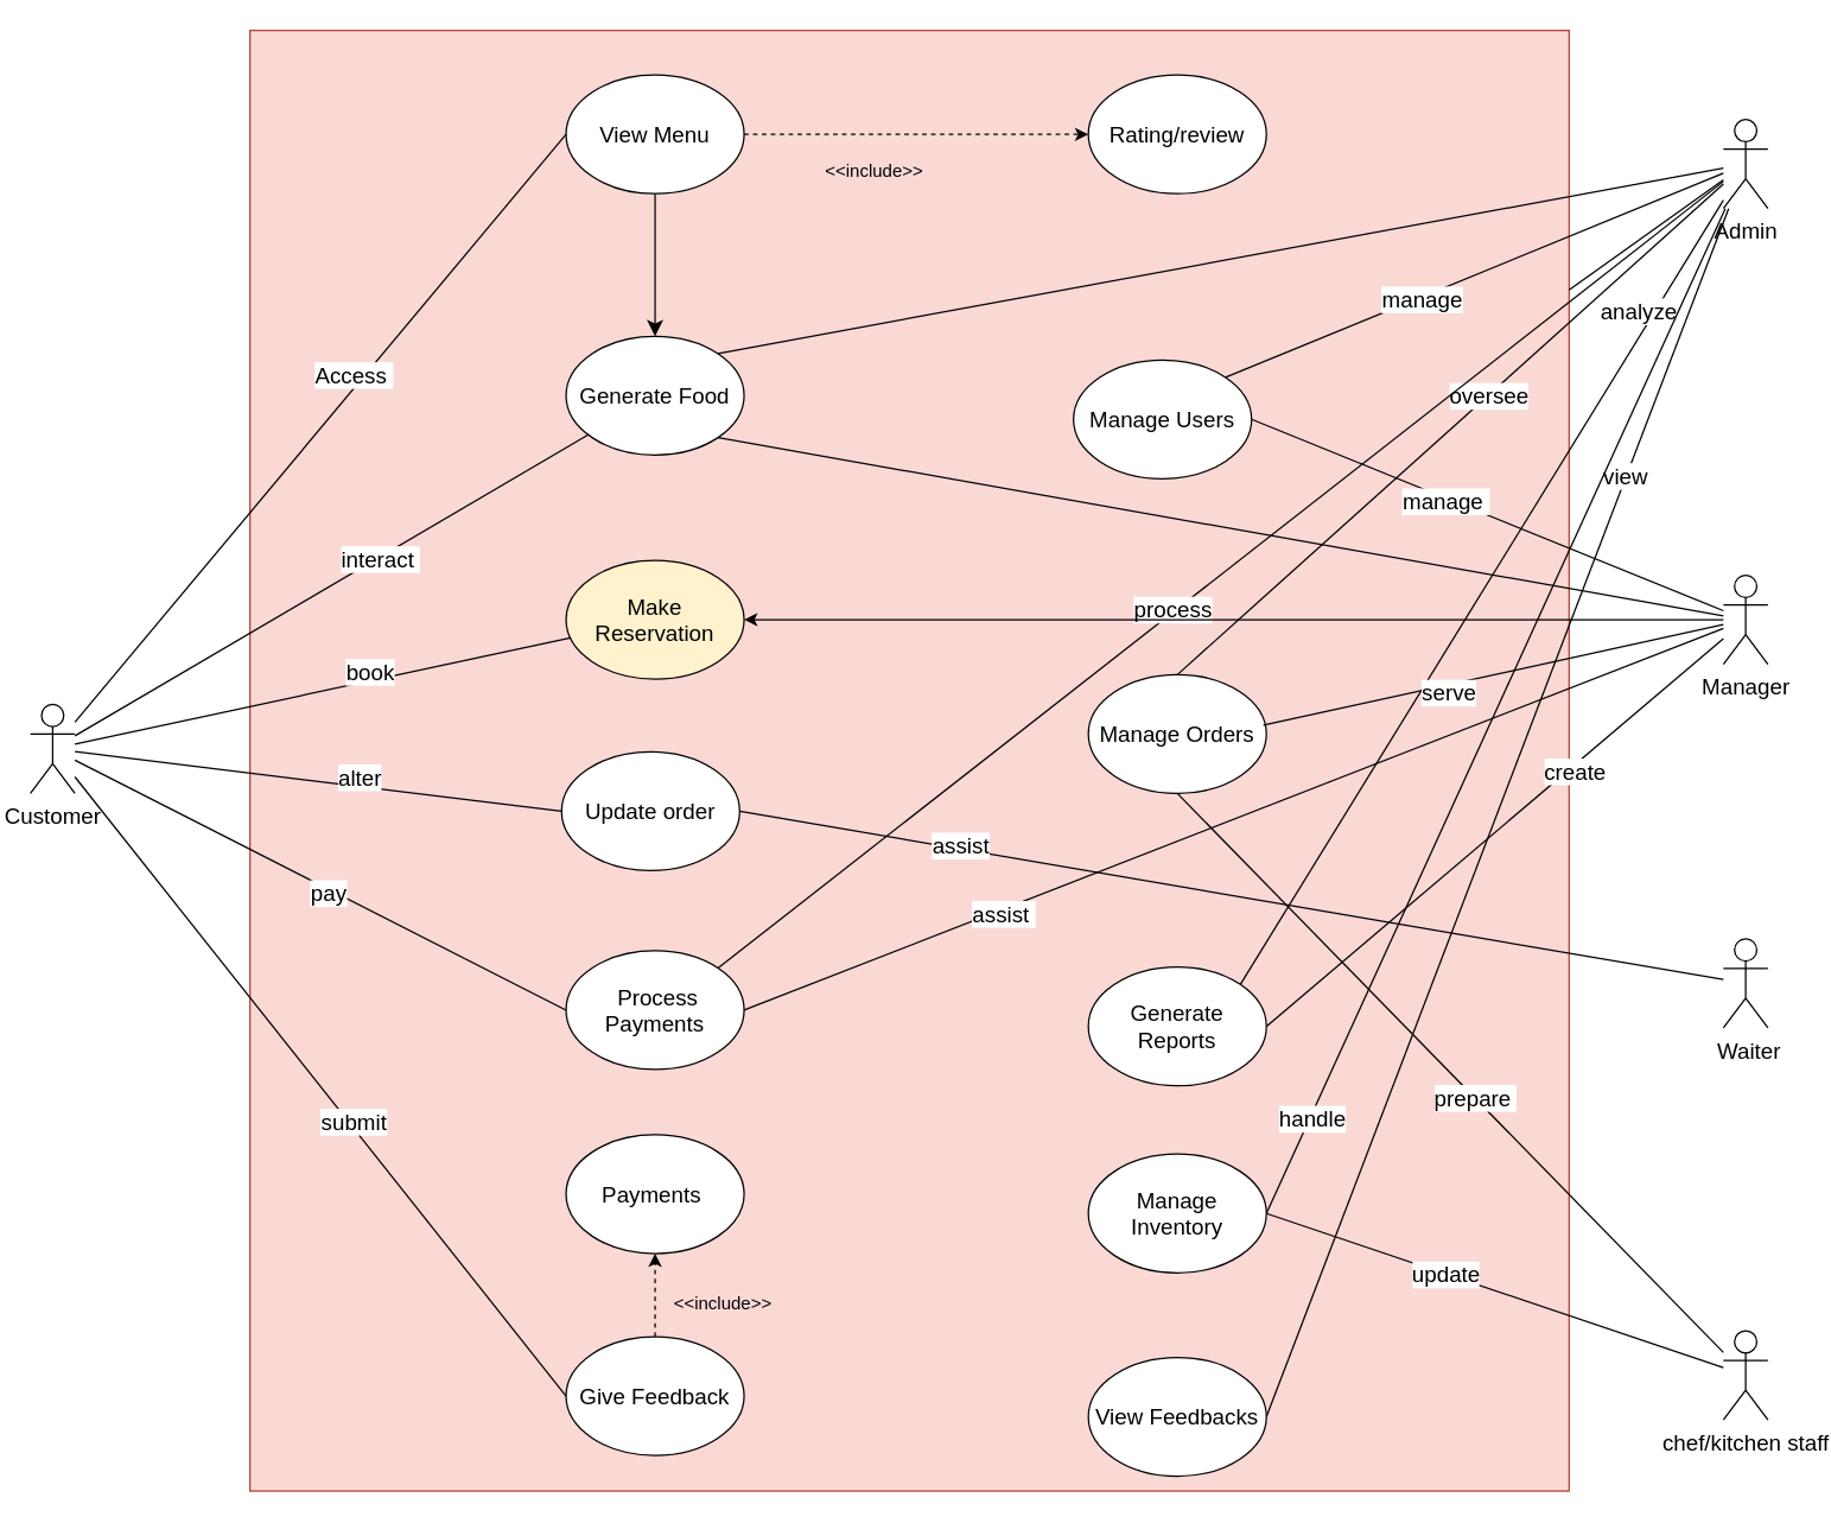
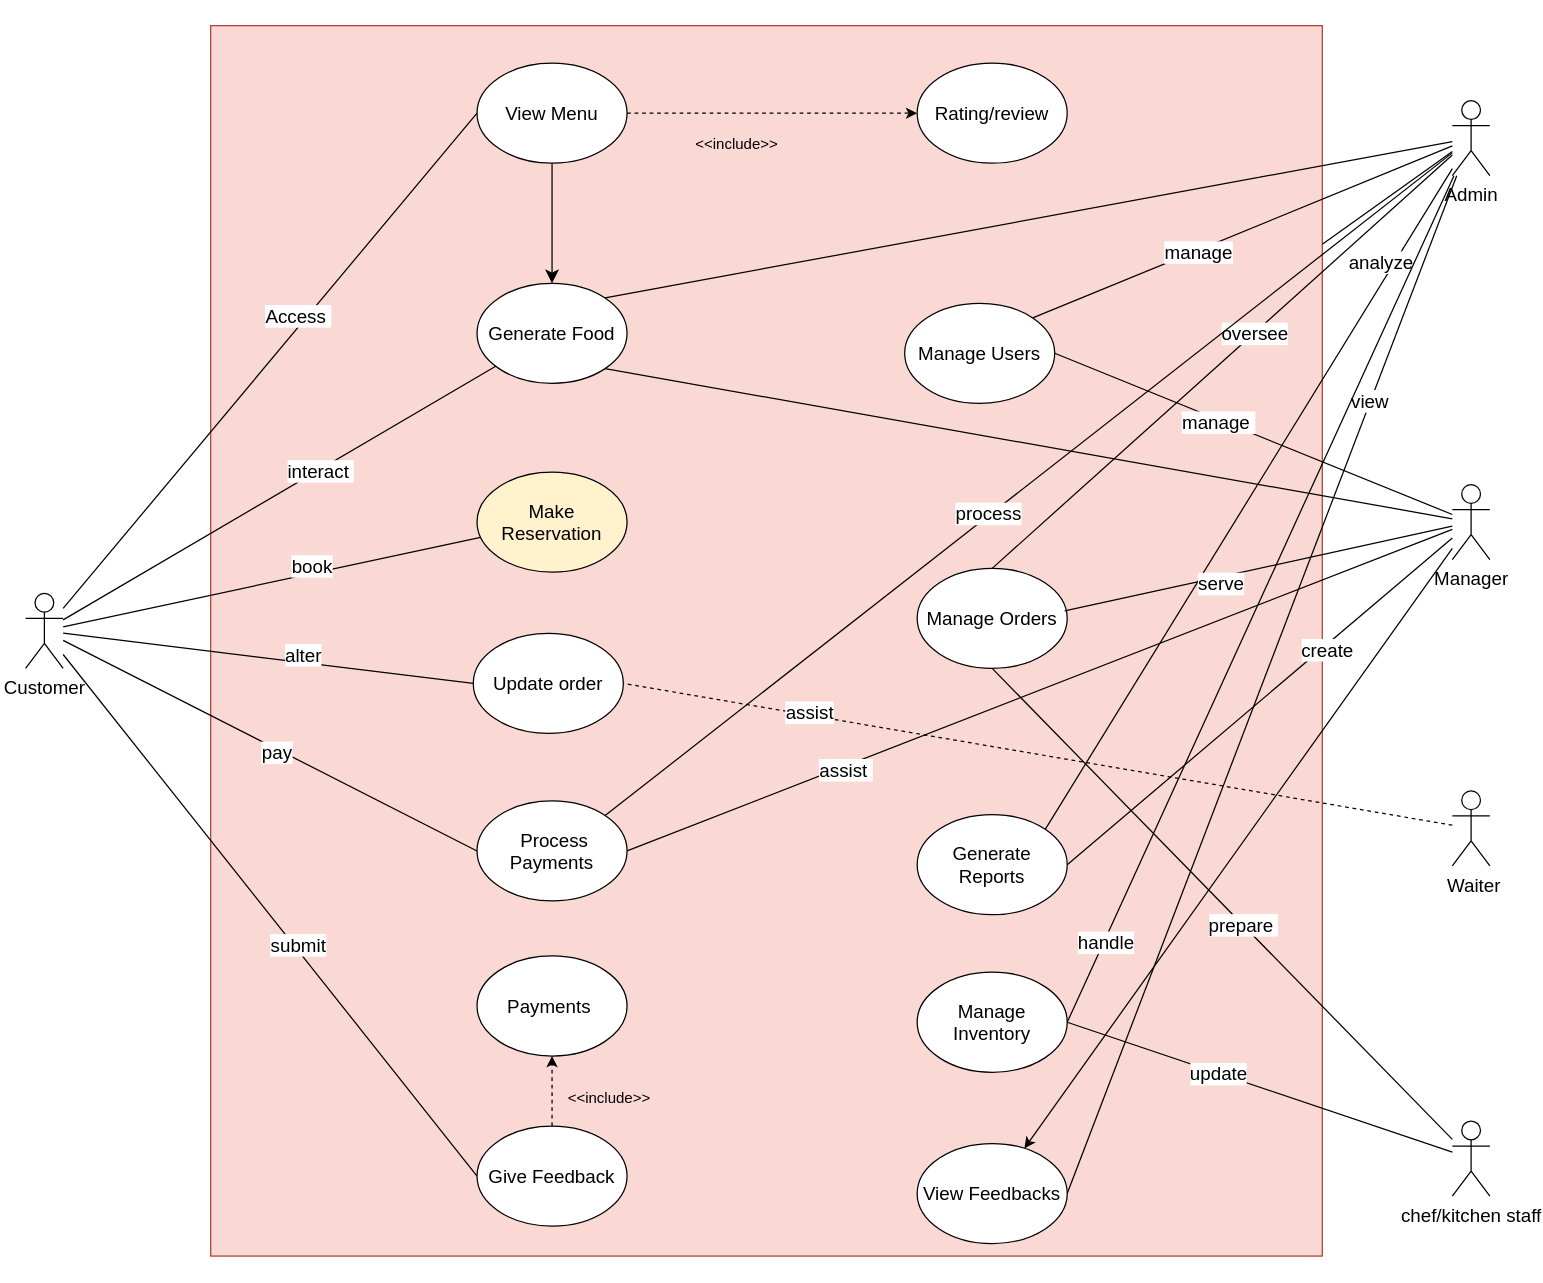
  <mxCell id="0" />
  <mxCell id="1" parent="0" />
  <mxCell id="2" value="" style="rounded=0;whiteSpace=wrap;html=1;fillColor=#fad9d5;strokeColor=#ae4132;fontSize=15;" parent="1" vertex="1"><mxGeometry x="168" y="20" width="889" height="984" as="geometry" /></mxCell>
  <mxCell id="3" value="" style="edgeStyle=none;curved=1;rounded=0;orthogonalLoop=1;jettySize=auto;html=1;fontSize=15;startSize=8;endSize=8;startArrow=none;startFill=0;" parent="1" source="5" target="6" edge="1"><mxGeometry relative="1" as="geometry" /></mxCell>
  <mxCell id="4" style="edgeStyle=orthogonalEdgeStyle;rounded=0;orthogonalLoop=1;jettySize=auto;html=1;dashed=1;fontSize=15;" edge="1" parent="1" source="5" target="12"><mxGeometry relative="1" as="geometry" /></mxCell>
  <mxCell id="5" value="View Menu" style="ellipse;whiteSpace=wrap;html=1;fontSize=15;" parent="1" vertex="1"><mxGeometry x="381" y="50" width="120" height="80" as="geometry" /></mxCell>
  <mxCell id="6" value="Generate Food" style="ellipse;whiteSpace=wrap;html=1;fontSize=15;" parent="1" vertex="1"><mxGeometry x="381" y="226" width="120" height="80" as="geometry" /></mxCell>
  <mxCell id="7" value="Make Reservation" style="ellipse;whiteSpace=wrap;html=1;fontSize=15;fillColor=#fff2cc;" parent="1" vertex="1"><mxGeometry x="381" y="377" width="120" height="80" as="geometry" /></mxCell>
  <mxCell id="8" style="rounded=0;orthogonalLoop=1;jettySize=auto;html=1;endArrow=classic;startFill=0;dashed=1;endFill=1;exitX=0.5;exitY=0;exitDx=0;exitDy=0;entryX=0.5;entryY=1;entryDx=0;entryDy=0;fontSize=15;" edge="1" parent="1" source="9" target="13"><mxGeometry relative="1" as="geometry"><mxPoint x="485" y="756" as="sourcePoint" /><mxPoint x="522.584" y="631.004" as="targetPoint" /></mxGeometry></mxCell>
  <mxCell id="9" value="Give Feedback" style="ellipse;whiteSpace=wrap;html=1;fontSize=15;" parent="1" vertex="1"><mxGeometry x="381" y="900" width="120" height="80" as="geometry" /></mxCell>
  <mxCell id="10" value="&amp;nbsp;Process Payments" style="ellipse;whiteSpace=wrap;html=1;fontSize=15;" parent="1" vertex="1"><mxGeometry x="381" y="640" width="120" height="80" as="geometry" /></mxCell>
  <mxCell id="11" value="Manage Orders" style="ellipse;whiteSpace=wrap;html=1;fontSize=15;" parent="1" vertex="1"><mxGeometry x="733" y="454" width="120" height="80" as="geometry" /></mxCell>
  <mxCell id="12" value="Rating/review" style="ellipse;whiteSpace=wrap;html=1;fontSize=15;" parent="1" vertex="1"><mxGeometry x="733" y="50" width="120" height="80" as="geometry" /></mxCell>
  <mxCell id="13" value="Payments&amp;nbsp;" style="ellipse;whiteSpace=wrap;html=1;fontSize=15;" parent="1" vertex="1"><mxGeometry x="381" y="764" width="120" height="80" as="geometry" /></mxCell>
  <mxCell id="14" value="Manage Users" style="ellipse;whiteSpace=wrap;html=1;fontSize=15;" parent="1" vertex="1"><mxGeometry x="723" y="242" width="120" height="80" as="geometry" /></mxCell>
  <mxCell id="15" style="edgeStyle=none;curved=1;rounded=0;orthogonalLoop=1;jettySize=auto;html=1;fontSize=15;startSize=8;endSize=8;endArrow=none;startFill=0;" parent="1" source="25" target="6" edge="1"><mxGeometry relative="1" as="geometry" /></mxCell>
  <mxCell id="16" value="interact&amp;nbsp;" style="edgeLabel;html=1;align=center;verticalAlign=middle;resizable=0;points=[];fontSize=15;" vertex="1" connectable="0" parent="15"><mxGeometry x="0.184" relative="1" as="geometry"><mxPoint x="1" as="offset" /></mxGeometry></mxCell>
  <mxCell id="17" style="edgeStyle=none;curved=1;rounded=0;orthogonalLoop=1;jettySize=auto;html=1;fontSize=15;startSize=8;endSize=8;endArrow=none;startFill=0;" parent="1" source="25" target="7" edge="1"><mxGeometry relative="1" as="geometry" /></mxCell>
  <mxCell id="18" value="book" style="edgeLabel;html=1;align=center;verticalAlign=middle;resizable=0;points=[];fontSize=15;" vertex="1" connectable="0" parent="17"><mxGeometry x="0.195" y="7" relative="1" as="geometry"><mxPoint as="offset" /></mxGeometry></mxCell>
  <mxCell id="19" style="edgeStyle=none;curved=1;rounded=0;orthogonalLoop=1;jettySize=auto;html=1;entryX=0;entryY=0.5;entryDx=0;entryDy=0;fontSize=15;startSize=8;endSize=8;endArrow=none;startFill=0;" parent="1" source="25" target="10" edge="1"><mxGeometry relative="1" as="geometry" /></mxCell>
  <mxCell id="20" value="pay" style="edgeLabel;html=1;align=center;verticalAlign=middle;resizable=0;points=[];fontSize=15;" vertex="1" connectable="0" parent="19"><mxGeometry x="0.036" y="-2" relative="1" as="geometry"><mxPoint as="offset" /></mxGeometry></mxCell>
  <mxCell id="21" style="rounded=0;orthogonalLoop=1;jettySize=auto;html=1;entryX=0;entryY=0.5;entryDx=0;entryDy=0;endArrow=none;startFill=0;fontSize=15;" edge="1" parent="1" source="25" target="9"><mxGeometry relative="1" as="geometry" /></mxCell>
  <mxCell id="22" value="submit" style="edgeLabel;html=1;align=center;verticalAlign=middle;resizable=0;points=[];fontSize=15;" vertex="1" connectable="0" parent="21"><mxGeometry x="0.121" y="3" relative="1" as="geometry"><mxPoint as="offset" /></mxGeometry></mxCell>
  <mxCell id="23" style="rounded=0;orthogonalLoop=1;jettySize=auto;html=1;entryX=0;entryY=0.5;entryDx=0;entryDy=0;endArrow=none;startFill=0;fontSize=15;" edge="1" parent="1" source="25" target="56"><mxGeometry relative="1" as="geometry" /></mxCell>
  <mxCell id="24" value="alter" style="edgeLabel;html=1;align=center;verticalAlign=middle;resizable=0;points=[];fontSize=15;" vertex="1" connectable="0" parent="23"><mxGeometry x="0.169" y="7" relative="1" as="geometry"><mxPoint x="-1" as="offset" /></mxGeometry></mxCell>
  <mxCell id="25" value="Customer" style="shape=umlActor;verticalLabelPosition=bottom;verticalAlign=top;html=1;outlineConnect=0;fontSize=15;" parent="1" vertex="1"><mxGeometry x="20" y="474" width="30" height="60" as="geometry" /></mxCell>
  <mxCell id="26" style="edgeStyle=none;curved=1;rounded=0;orthogonalLoop=1;jettySize=auto;html=1;entryX=0.5;entryY=0;entryDx=0;entryDy=0;fontSize=15;startSize=8;endSize=8;endArrow=none;startFill=0;" parent="1" source="40" target="11" edge="1"><mxGeometry relative="1" as="geometry" /></mxCell>
  <mxCell id="27" value="oversee" style="edgeLabel;html=1;align=center;verticalAlign=middle;resizable=0;points=[];fontSize=15;" vertex="1" connectable="0" parent="26"><mxGeometry x="-0.139" relative="1" as="geometry"><mxPoint as="offset" /></mxGeometry></mxCell>
  <mxCell id="28" style="rounded=0;orthogonalLoop=1;jettySize=auto;html=1;entryX=1;entryY=0;entryDx=0;entryDy=0;endArrow=none;startFill=0;fontSize=15;" edge="1" parent="1" source="40" target="10"><mxGeometry relative="1" as="geometry" /></mxCell>
  <mxCell id="29" value="process" style="edgeLabel;html=1;align=center;verticalAlign=middle;resizable=0;points=[];fontSize=15;" vertex="1" connectable="0" parent="28"><mxGeometry x="0.096" y="-3" relative="1" as="geometry"><mxPoint x="1" as="offset" /></mxGeometry></mxCell>
  <mxCell id="30" style="rounded=0;orthogonalLoop=1;jettySize=auto;html=1;endArrow=none;startFill=0;fontSize=15;" edge="1" parent="1" source="40" target="2"><mxGeometry relative="1" as="geometry" /></mxCell>
  <mxCell id="31" style="rounded=0;orthogonalLoop=1;jettySize=auto;html=1;entryX=1;entryY=0;entryDx=0;entryDy=0;endArrow=none;startFill=0;fontSize=15;" edge="1" parent="1" source="40" target="6"><mxGeometry relative="1" as="geometry" /></mxCell>
  <mxCell id="32" style="rounded=0;orthogonalLoop=1;jettySize=auto;html=1;entryX=1;entryY=0.5;entryDx=0;entryDy=0;endArrow=none;startFill=0;fontSize=15;" edge="1" parent="1" source="40" target="60"><mxGeometry relative="1" as="geometry" /></mxCell>
  <mxCell id="33" value="view" style="edgeLabel;html=1;align=center;verticalAlign=middle;resizable=0;points=[];fontSize=15;" vertex="1" connectable="0" parent="32"><mxGeometry x="-0.56" y="-2" relative="1" as="geometry"><mxPoint y="1" as="offset" /></mxGeometry></mxCell>
  <mxCell id="34" style="rounded=0;orthogonalLoop=1;jettySize=auto;html=1;entryX=1;entryY=0;entryDx=0;entryDy=0;endArrow=none;startFill=0;fontSize=15;" edge="1" parent="1" source="40" target="55"><mxGeometry relative="1" as="geometry" /></mxCell>
  <mxCell id="35" value="analyze&amp;nbsp;" style="edgeLabel;html=1;align=center;verticalAlign=middle;resizable=0;points=[];fontSize=15;" vertex="1" connectable="0" parent="34"><mxGeometry x="-0.703" y="-8" relative="1" as="geometry"><mxPoint as="offset" /></mxGeometry></mxCell>
  <mxCell id="36" style="rounded=0;orthogonalLoop=1;jettySize=auto;html=1;entryX=1;entryY=0;entryDx=0;entryDy=0;endArrow=none;startFill=0;fontSize=15;" edge="1" parent="1" source="40" target="14"><mxGeometry relative="1" as="geometry" /></mxCell>
  <mxCell id="37" value="manage" style="edgeLabel;html=1;align=center;verticalAlign=middle;resizable=0;points=[];fontSize=15;" vertex="1" connectable="0" parent="36"><mxGeometry x="0.206" y="1" relative="1" as="geometry"><mxPoint x="-1" as="offset" /></mxGeometry></mxCell>
  <mxCell id="38" style="rounded=0;orthogonalLoop=1;jettySize=auto;html=1;entryX=1;entryY=0.5;entryDx=0;entryDy=0;endArrow=none;startFill=0;fontSize=15;" edge="1" parent="1" source="40" target="54"><mxGeometry relative="1" as="geometry" /></mxCell>
  <mxCell id="39" value="handle" style="edgeLabel;html=1;align=center;verticalAlign=middle;resizable=0;points=[];fontSize=15;" vertex="1" connectable="0" parent="38"><mxGeometry x="0.809" y="1" relative="1" as="geometry"><mxPoint as="offset" /></mxGeometry></mxCell>
  <mxCell id="40" value="Admin" style="shape=umlActor;verticalLabelPosition=bottom;verticalAlign=top;html=1;outlineConnect=0;fontSize=15;" parent="1" vertex="1"><mxGeometry x="1161" y="80" width="30" height="60" as="geometry" /></mxCell>
  <mxCell id="41" style="edgeStyle=none;curved=1;rounded=0;orthogonalLoop=1;jettySize=auto;html=1;fontSize=15;startSize=8;endSize=8;endArrow=none;startFill=0;entryX=0.983;entryY=0.425;entryDx=0;entryDy=0;entryPerimeter=0;" parent="1" source="51" target="11" edge="1"><mxGeometry relative="1" as="geometry"><mxPoint x="814" y="942" as="targetPoint" /></mxGeometry></mxCell>
  <mxCell id="42" value="serve" style="edgeLabel;html=1;align=center;verticalAlign=middle;resizable=0;points=[];fontSize=15;" vertex="1" connectable="0" parent="41"><mxGeometry x="0.204" y="5" relative="1" as="geometry"><mxPoint as="offset" /></mxGeometry></mxCell>
  <mxCell id="43" style="rounded=0;orthogonalLoop=1;jettySize=auto;html=1;entryX=1;entryY=0.5;entryDx=0;entryDy=0;endArrow=none;startFill=0;fontSize=15;" edge="1" parent="1" source="51" target="10"><mxGeometry relative="1" as="geometry" /></mxCell>
  <mxCell id="44" value="assist&amp;nbsp;" style="edgeLabel;html=1;align=center;verticalAlign=middle;resizable=0;points=[];fontSize=15;" vertex="1" connectable="0" parent="43"><mxGeometry x="0.478" y="2" relative="1" as="geometry"><mxPoint x="1" as="offset" /></mxGeometry></mxCell>
  <mxCell id="45" style="rounded=0;orthogonalLoop=1;jettySize=auto;html=1;entryX=1;entryY=0.5;entryDx=0;entryDy=0;endArrow=none;startFill=0;fontSize=15;" edge="1" parent="1" source="51" target="14"><mxGeometry relative="1" as="geometry" /></mxCell>
  <mxCell id="46" value="manage&amp;nbsp;" style="edgeLabel;html=1;align=center;verticalAlign=middle;resizable=0;points=[];fontSize=15;" vertex="1" connectable="0" parent="45"><mxGeometry x="0.185" y="1" relative="1" as="geometry"><mxPoint x="1" y="1" as="offset" /></mxGeometry></mxCell>
  <mxCell id="47" style="rounded=0;orthogonalLoop=1;jettySize=auto;html=1;entryX=1;entryY=1;entryDx=0;entryDy=0;endArrow=none;startFill=0;fontSize=15;" edge="1" parent="1" source="51" target="6"><mxGeometry relative="1" as="geometry" /></mxCell>
  <mxCell id="48" style="rounded=0;orthogonalLoop=1;jettySize=auto;html=1;entryX=1;entryY=0.5;entryDx=0;entryDy=0;startArrow=none;startFill=0;endArrow=none;fontSize=15;" edge="1" parent="1" source="51" target="55"><mxGeometry relative="1" as="geometry" /></mxCell>
  <mxCell id="49" value="create&amp;nbsp;" style="edgeLabel;html=1;align=center;verticalAlign=middle;resizable=0;points=[];fontSize=15;" vertex="1" connectable="0" parent="48"><mxGeometry x="-0.339" y="4" relative="1" as="geometry"><mxPoint as="offset" /></mxGeometry></mxCell>
- <mxCell id="50" style="rounded=0;orthogonalLoop=1;jettySize=auto;html=1;entryX=1;entryY=0.5;entryDx=0;entryDy=0;fontSize=15;" edge="1" parent="1" source="51" target="7"><mxGeometry relative="1" as="geometry" /></mxCell>
+ <mxCell id="50" style="rounded=0;orthogonalLoop=1;jettySize=auto;html=1;fontSize=15;" edge="1" parent="1" source="51" target="60"><mxGeometry relative="1" as="geometry" /></mxCell>
  <mxCell id="51" value="Manager" style="shape=umlActor;verticalLabelPosition=bottom;verticalAlign=top;html=1;outlineConnect=0;fontSize=15;" parent="1" vertex="1"><mxGeometry x="1161" y="387" width="30" height="60" as="geometry" /></mxCell>
  <mxCell id="52" style="edgeStyle=none;curved=1;rounded=0;orthogonalLoop=1;jettySize=auto;html=1;entryX=0;entryY=0.5;entryDx=0;entryDy=0;fontSize=15;startSize=8;endSize=8;endArrow=none;startFill=0;" parent="1" source="25" target="5" edge="1"><mxGeometry relative="1" as="geometry" /></mxCell>
  <mxCell id="53" value="Access&amp;nbsp;" style="edgeLabel;html=1;align=center;verticalAlign=middle;resizable=0;points=[];fontSize=15;" vertex="1" connectable="0" parent="52"><mxGeometry x="0.166" y="7" relative="1" as="geometry"><mxPoint y="1" as="offset" /></mxGeometry></mxCell>
  <mxCell id="54" value="Manage Inventory" style="ellipse;whiteSpace=wrap;html=1;fontSize=15;" vertex="1" parent="1"><mxGeometry x="733" y="777" width="120" height="80" as="geometry" /></mxCell>
  <mxCell id="55" value="Generate Reports" style="ellipse;whiteSpace=wrap;html=1;fontSize=15;" vertex="1" parent="1"><mxGeometry x="733" y="651" width="120" height="80" as="geometry" /></mxCell>
  <mxCell id="56" value="Update order" style="ellipse;whiteSpace=wrap;html=1;fontSize=15;" vertex="1" parent="1"><mxGeometry x="378" y="506" width="120" height="80" as="geometry" /></mxCell>
- <mxCell id="57" style="rounded=0;orthogonalLoop=1;jettySize=auto;html=1;entryX=1;entryY=0.5;entryDx=0;entryDy=0;endArrow=none;startFill=0;fontSize=15;" edge="1" parent="1" source="59" target="56"><mxGeometry relative="1" as="geometry" /></mxCell>
+ <mxCell id="57" style="rounded=0;orthogonalLoop=1;jettySize=auto;html=1;entryX=1;entryY=0.5;entryDx=0;entryDy=0;endArrow=none;startFill=0;fontSize=15;dashed=1;" edge="1" parent="1" source="59" target="56"><mxGeometry relative="1" as="geometry" /></mxCell>
  <mxCell id="58" value="assist" style="edgeLabel;html=1;align=center;verticalAlign=middle;resizable=0;points=[];fontSize=15;" vertex="1" connectable="0" parent="57"><mxGeometry x="0.556" y="-3" relative="1" as="geometry"><mxPoint x="1" as="offset" /></mxGeometry></mxCell>
  <mxCell id="59" value="&lt;span style=&quot;text-wrap-mode: wrap;&quot;&gt;&amp;nbsp;Waiter&lt;/span&gt;&lt;div&gt;&lt;span style=&quot;text-wrap-mode: wrap;&quot;&gt;&lt;br&gt;&lt;/span&gt;&lt;/div&gt;" style="shape=umlActor;verticalLabelPosition=bottom;verticalAlign=top;html=1;outlineConnect=0;fontSize=15;" vertex="1" parent="1"><mxGeometry x="1161" y="632" width="30" height="60" as="geometry" /></mxCell>
  <mxCell id="60" value="View Feedbacks" style="ellipse;whiteSpace=wrap;html=1;fontSize=15;" vertex="1" parent="1"><mxGeometry x="733" y="914" width="120" height="80" as="geometry" /></mxCell>
  <mxCell id="61" style="rounded=0;orthogonalLoop=1;jettySize=auto;html=1;entryX=1;entryY=0.5;entryDx=0;entryDy=0;endArrow=none;startFill=0;fontSize=15;" edge="1" parent="1" source="65" target="54"><mxGeometry relative="1" as="geometry" /></mxCell>
  <mxCell id="62" value="update" style="edgeLabel;html=1;align=center;verticalAlign=middle;resizable=0;points=[];fontSize=15;" vertex="1" connectable="0" parent="61"><mxGeometry x="0.213" y="-1" relative="1" as="geometry"><mxPoint x="-1" as="offset" /></mxGeometry></mxCell>
  <mxCell id="63" style="rounded=0;orthogonalLoop=1;jettySize=auto;html=1;entryX=0.5;entryY=1;entryDx=0;entryDy=0;endArrow=none;startFill=0;fontSize=15;" edge="1" parent="1" source="65" target="11"><mxGeometry relative="1" as="geometry" /></mxCell>
  <mxCell id="64" value="prepare&amp;nbsp;" style="edgeLabel;html=1;align=center;verticalAlign=middle;resizable=0;points=[];fontSize=15;" vertex="1" connectable="0" parent="63"><mxGeometry x="-0.093" y="-1" relative="1" as="geometry"><mxPoint x="-1" as="offset" /></mxGeometry></mxCell>
  <mxCell id="65" value="chef/kitchen staff" style="shape=umlActor;verticalLabelPosition=bottom;verticalAlign=top;html=1;outlineConnect=0;fontSize=15;" vertex="1" parent="1"><mxGeometry x="1161" y="896" width="30" height="60" as="geometry" /></mxCell>
  <mxCell id="66" value="&amp;lt;&amp;lt;include&amp;gt;&amp;gt;" style="text;html=1;align=center;verticalAlign=middle;whiteSpace=wrap;rounded=0;" vertex="1" parent="1"><mxGeometry x="559" y="100" width="60" height="30" as="geometry" /></mxCell>
  <mxCell id="67" value="&amp;lt;&amp;lt;include&amp;gt;&amp;gt;" style="text;html=1;align=center;verticalAlign=middle;whiteSpace=wrap;rounded=0;" vertex="1" parent="1"><mxGeometry x="457" y="863" width="60" height="30" as="geometry" /></mxCell>
